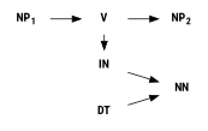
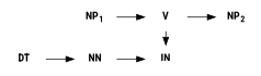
  digraph {
    fontname="Roboto Condensed"
    rankdir=LR
    node [fontname="Roboto Condensed" shape=none]
    edge [fontname="Roboto Condensed"]
    n1 [label=<<B>V</B>>]
    n2 [label=<<B>IN</B>>]
    n3 [label=<<B>NP<SUB>2</SUB></B>>]
    n4 [label=<<B>NP<SUB>1</SUB></B>>]
    n5 [label=<<B>NN</B>>]
    n6 [label=<<B>DT</B>>]
    subgraph sub_1 {
      rank=same
      n1
      n2
    }
    n1 -> n2
    n1 -> n3
    n4 -> n1
-   n2 -> n5
+   n5 -> n2
    n6 -> n5
  }
